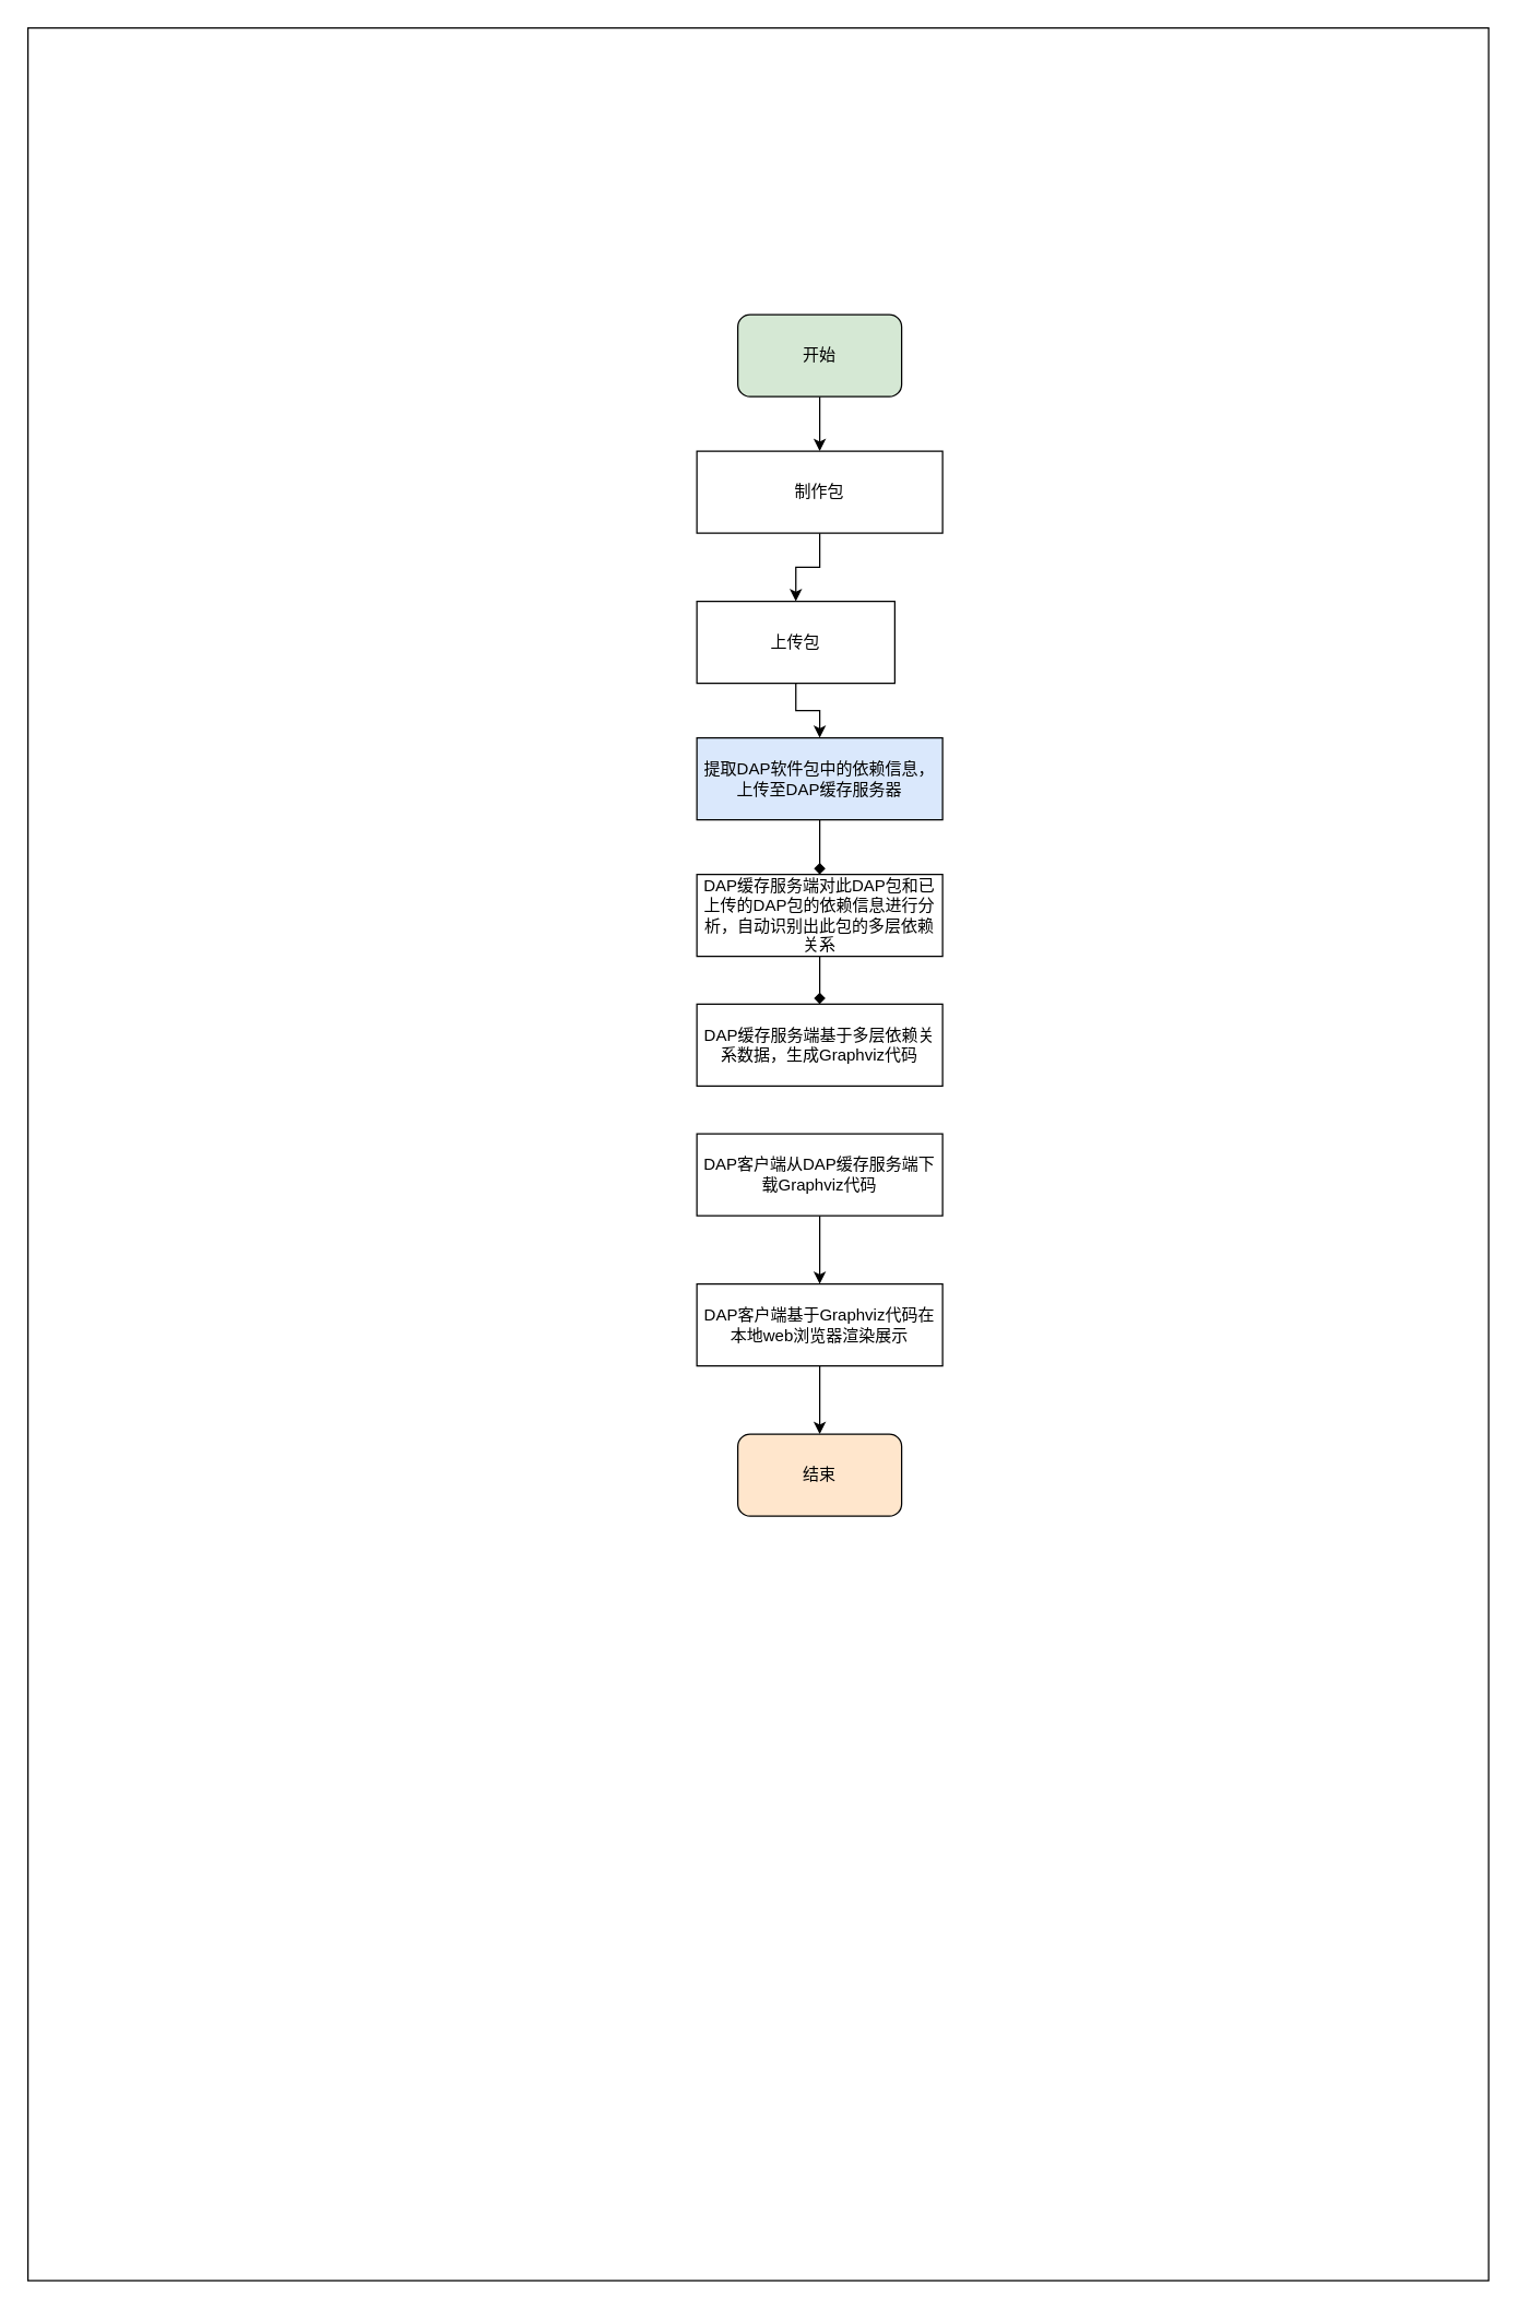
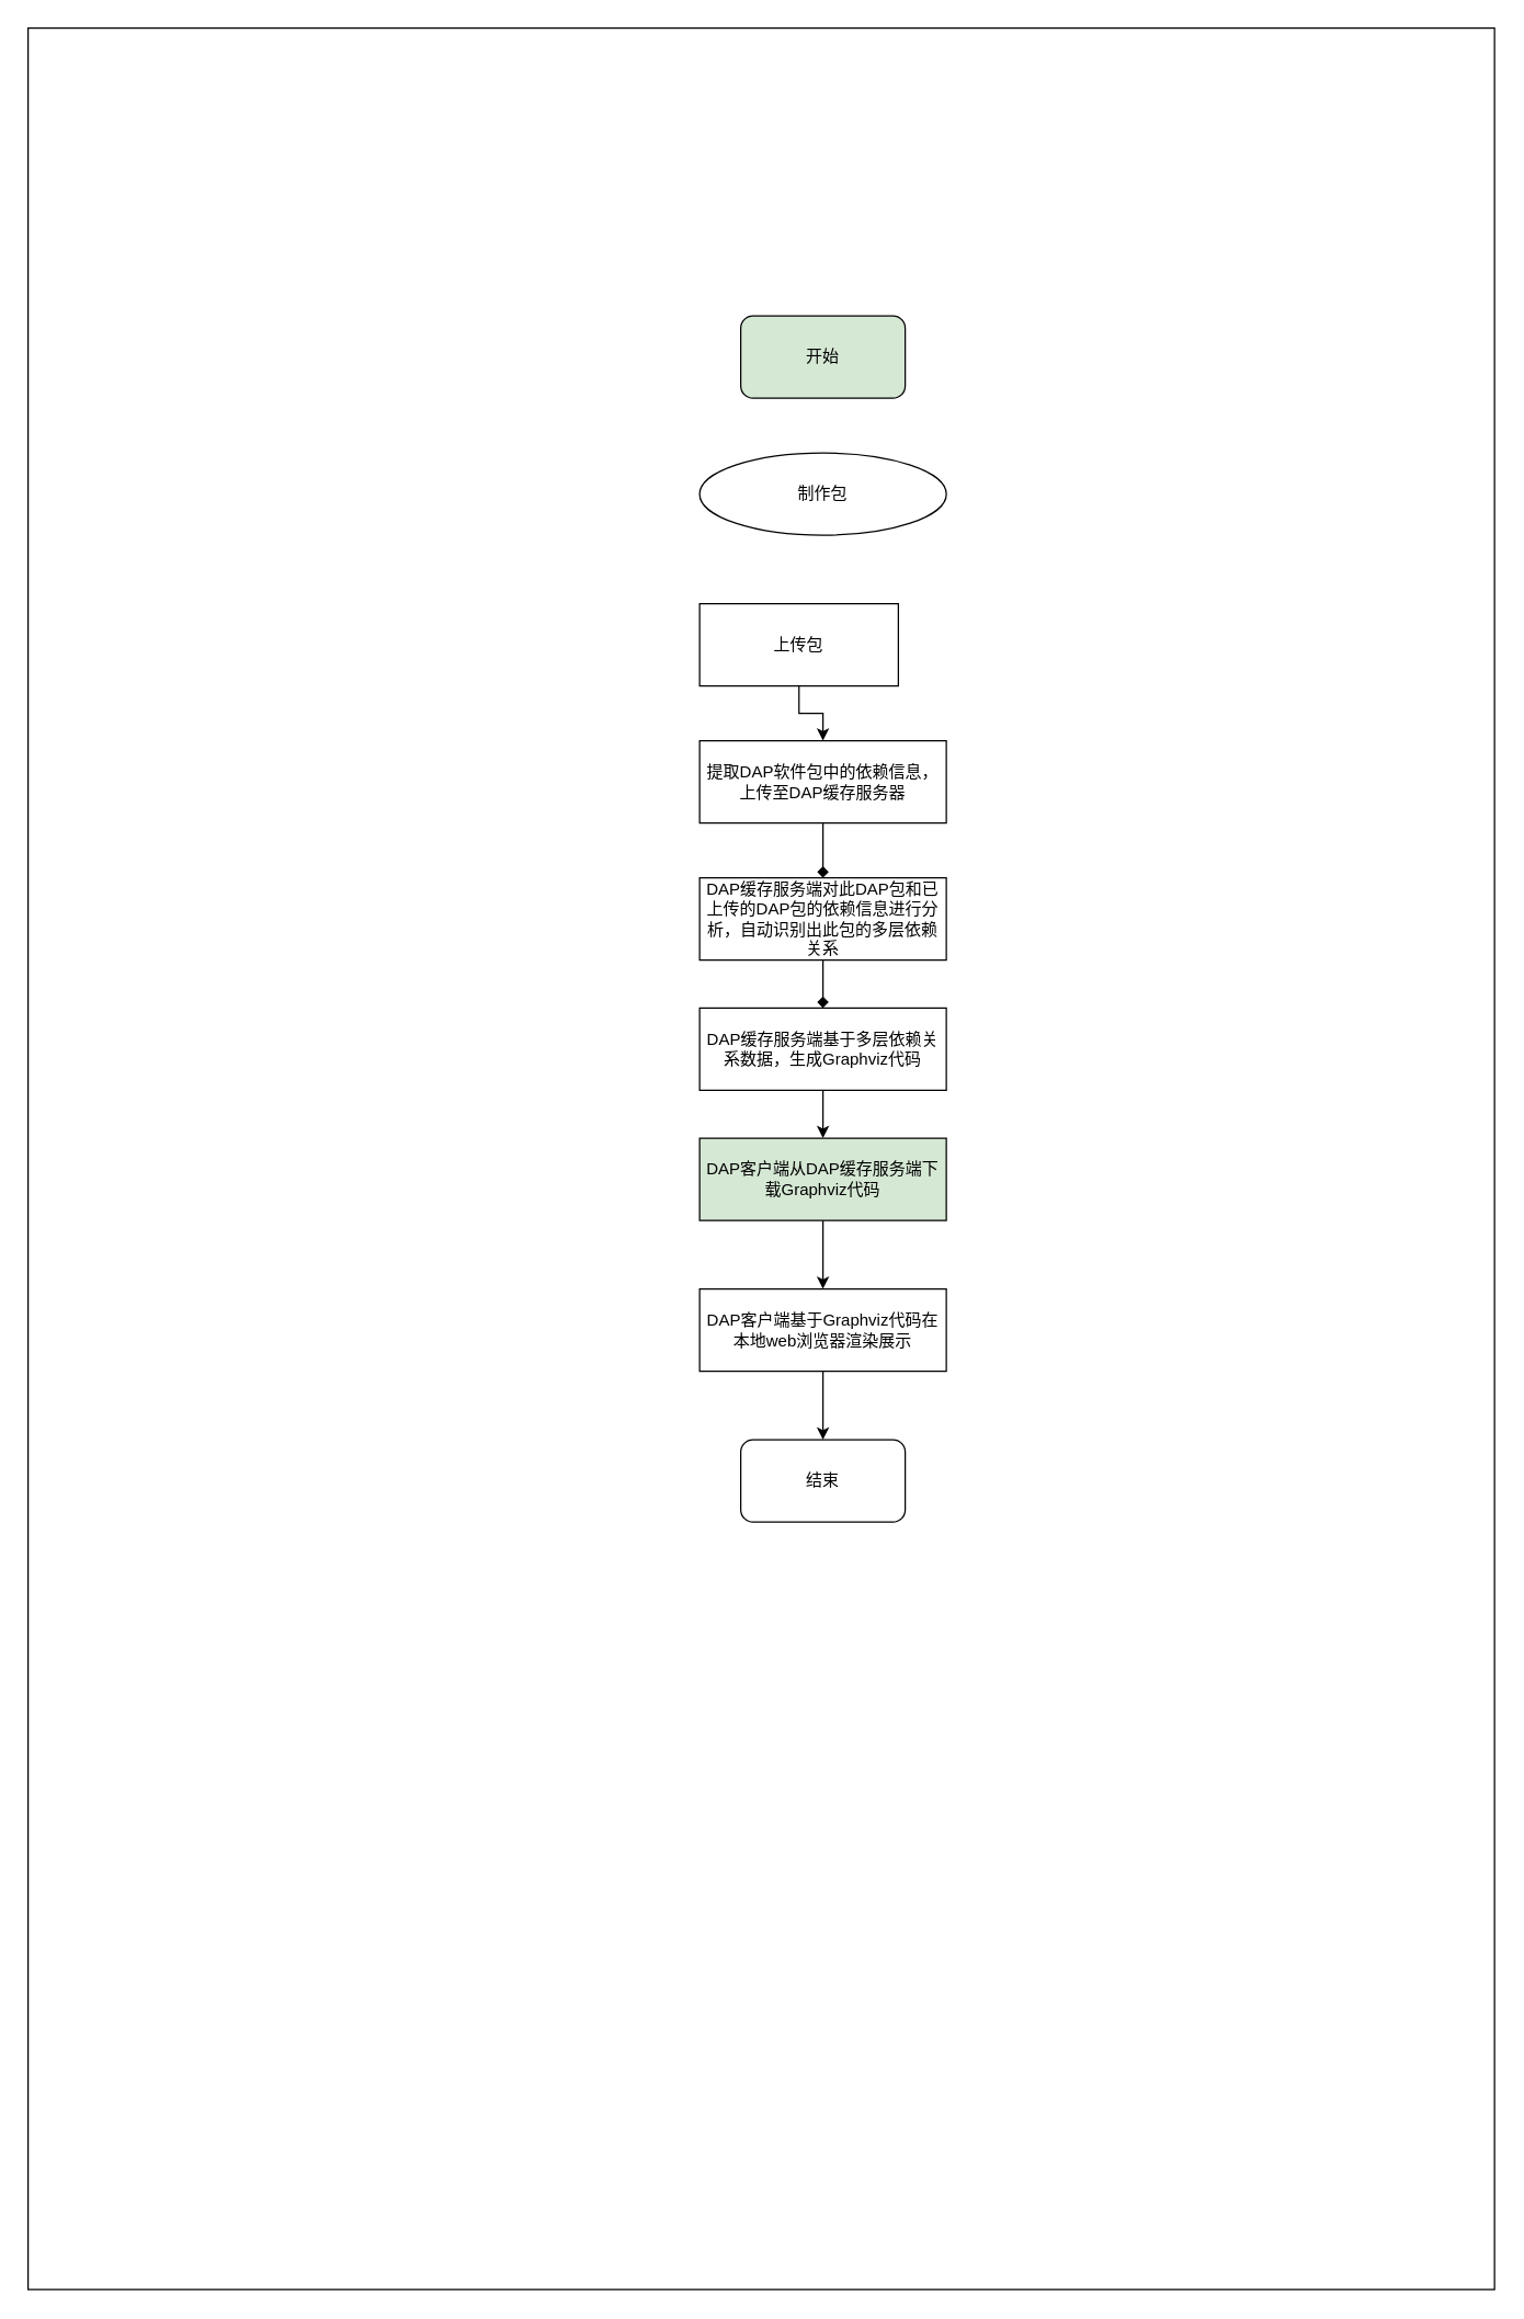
  <mxCell id="0" />
  <mxCell id="1" parent="0" />
  <mxCell id="2" value="" style="rounded=0;whiteSpace=wrap;html=1;" parent="1" vertex="1"><mxGeometry x="20" y="20" width="1070" height="1650" as="geometry" /></mxCell>
- <mxCell id="3" value="" style="edgeStyle=orthogonalEdgeStyle;rounded=0;orthogonalLoop=1;jettySize=auto;html=1;" parent="1" source="4" target="17" edge="1"><mxGeometry relative="1" as="geometry" /></mxCell>
  <mxCell id="4" value="开始" style="rounded=1;whiteSpace=wrap;html=1;fillColor=#d5e8d4;" parent="1" vertex="1"><mxGeometry x="540" y="230" width="120" height="60" as="geometry" /></mxCell>
  <mxCell id="5" value="" style="edgeStyle=orthogonalEdgeStyle;rounded=0;orthogonalLoop=1;jettySize=auto;html=1;endArrow=diamond;" parent="1" source="6" target="8" edge="1"><mxGeometry relative="1" as="geometry" /></mxCell>
- <mxCell id="6" value="提取DAP软件包中的依赖信息，上传至DAP缓存服务器" style="rounded=0;whiteSpace=wrap;html=1;fillColor=#dae8fc;" parent="1" vertex="1"><mxGeometry x="510" y="540" width="180" height="60" as="geometry" /></mxCell>
+ <mxCell id="6" value="提取DAP软件包中的依赖信息，上传至DAP缓存服务器" style="rounded=0;whiteSpace=wrap;html=1;" parent="1" vertex="1"><mxGeometry x="510" y="540" width="180" height="60" as="geometry" /></mxCell>
  <mxCell id="7" value="" style="edgeStyle=orthogonalEdgeStyle;rounded=0;orthogonalLoop=1;jettySize=auto;html=1;endArrow=diamond;" parent="1" source="8" target="10" edge="1"><mxGeometry relative="1" as="geometry" /></mxCell>
  <mxCell id="8" value="DAP缓存服务端对此DAP包和已上传的DAP包的依赖信息进行分析，自动识别出此包的多层依赖关系" style="rounded=0;whiteSpace=wrap;html=1;" parent="1" vertex="1"><mxGeometry x="510" y="640" width="180" height="60" as="geometry" /></mxCell>
+ <mxCell id="9" value="" style="edgeStyle=orthogonalEdgeStyle;rounded=0;orthogonalLoop=1;jettySize=auto;html=1;" parent="1" source="10" target="12" edge="1"><mxGeometry relative="1" as="geometry" /></mxCell>
  <mxCell id="10" value="DAP缓存服务端基于多层依赖关系数据，生成Graphviz代码" style="rounded=0;whiteSpace=wrap;html=1;" parent="1" vertex="1"><mxGeometry x="510" y="735" width="180" height="60" as="geometry" /></mxCell>
  <mxCell id="11" value="" style="edgeStyle=orthogonalEdgeStyle;rounded=0;orthogonalLoop=1;jettySize=auto;html=1;" parent="1" source="12" target="15" edge="1"><mxGeometry relative="1" as="geometry" /></mxCell>
- <mxCell id="12" value="DAP客户端从DAP缓存服务端下载Graphviz代码" style="rounded=0;whiteSpace=wrap;html=1;" parent="1" vertex="1"><mxGeometry x="510" y="830" width="180" height="60" as="geometry" /></mxCell>
- <mxCell id="13" value="结束" style="rounded=1;whiteSpace=wrap;html=1;fillColor=#ffe6cc;" parent="1" vertex="1"><mxGeometry x="540" y="1050" width="120" height="60" as="geometry" /></mxCell>
+ <mxCell id="12" value="DAP客户端从DAP缓存服务端下载Graphviz代码" style="rounded=0;whiteSpace=wrap;html=1;fillColor=#d5e8d4;" parent="1" vertex="1"><mxGeometry x="510" y="830" width="180" height="60" as="geometry" /></mxCell>
+ <mxCell id="13" value="结束" style="rounded=1;whiteSpace=wrap;html=1;" parent="1" vertex="1"><mxGeometry x="540" y="1050" width="120" height="60" as="geometry" /></mxCell>
  <mxCell id="14" value="" style="edgeStyle=orthogonalEdgeStyle;rounded=0;orthogonalLoop=1;jettySize=auto;html=1;" parent="1" source="15" target="13" edge="1"><mxGeometry relative="1" as="geometry" /></mxCell>
  <mxCell id="15" value="DAP客户端基于Graphviz代码在本地web浏览器渲染展示" style="rounded=0;whiteSpace=wrap;html=1;" parent="1" vertex="1"><mxGeometry x="510" y="940" width="180" height="60" as="geometry" /></mxCell>
- <mxCell id="16" value="" style="edgeStyle=orthogonalEdgeStyle;rounded=0;orthogonalLoop=1;jettySize=auto;html=1;" parent="1" source="17" target="19" edge="1"><mxGeometry relative="1" as="geometry" /></mxCell>
- <mxCell id="17" value="制作包" style="rounded=0;whiteSpace=wrap;html=1;" parent="1" vertex="1"><mxGeometry x="510" y="330" width="180" height="60" as="geometry" /></mxCell>
+ <mxCell id="17" value="制作包" style="ellipse;whiteSpace=wrap;html=1;" parent="1" vertex="1"><mxGeometry x="510" y="330" width="180" height="60" as="geometry" /></mxCell>
  <mxCell id="18" value="" style="edgeStyle=orthogonalEdgeStyle;rounded=0;orthogonalLoop=1;jettySize=auto;html=1;" parent="1" source="19" target="6" edge="1"><mxGeometry relative="1" as="geometry" /></mxCell>
  <mxCell id="19" value="上传包" style="rounded=0;whiteSpace=wrap;html=1;" parent="1" vertex="1"><mxGeometry x="510" y="440" width="145" height="60" as="geometry" /></mxCell>
